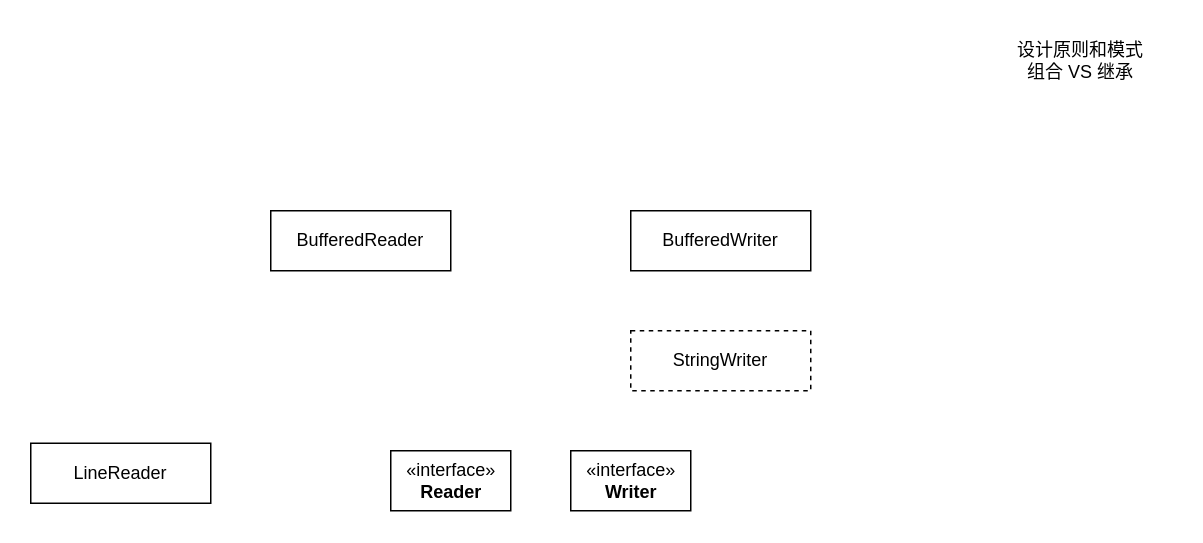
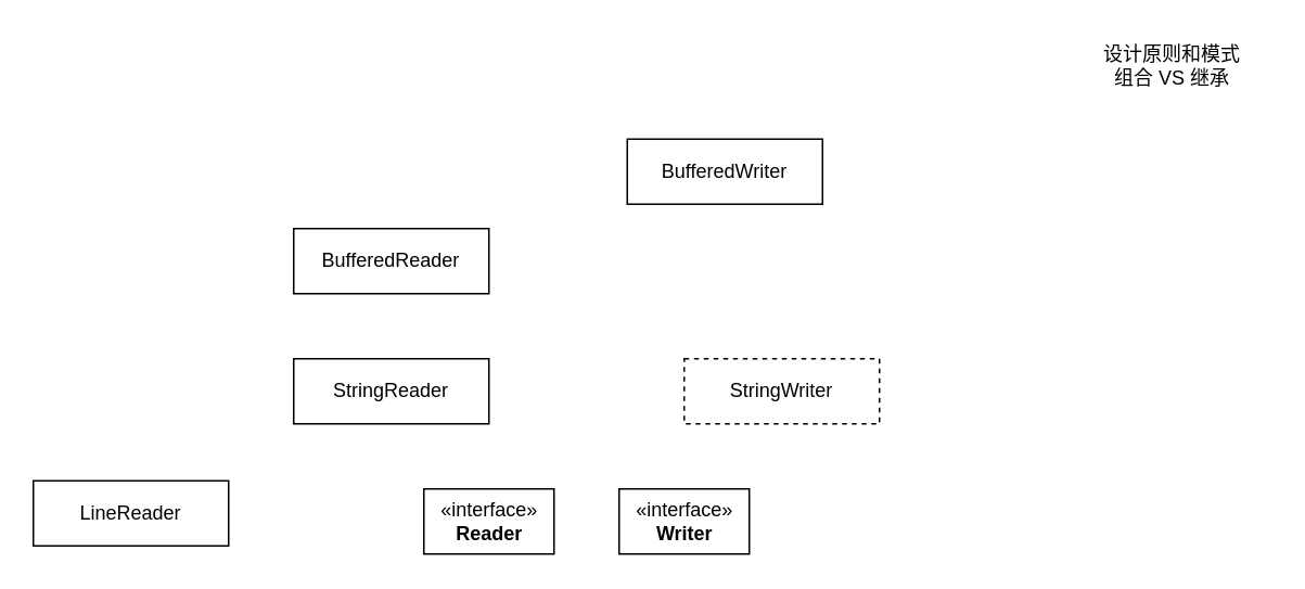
  <mxCell id="0" />
  <mxCell id="1" parent="0" />
  <mxCell id="2" value="BufferedReader" style="rounded=0;whiteSpace=wrap;html=1;" vertex="1" parent="1"><mxGeometry x="180" y="140" width="120" height="40" as="geometry" /></mxCell>
- <mxCell id="3" value="BufferedWriter" style="rounded=0;whiteSpace=wrap;html=1;" vertex="1" parent="1"><mxGeometry x="420" y="140" width="120" height="40" as="geometry" /></mxCell>
+ <mxCell id="3" value="BufferedWriter" style="rounded=0;whiteSpace=wrap;html=1;" vertex="1" parent="1"><mxGeometry x="385" y="85" width="120" height="40" as="geometry" /></mxCell>
  <mxCell id="4" value="LineReader" style="rounded=0;whiteSpace=wrap;html=1;" vertex="1" parent="1"><mxGeometry x="20" y="295" width="120" height="40" as="geometry" /></mxCell>
  <mxCell id="5" value="设计原则和模式&lt;br&gt;组合 VS 继承" style="text;html=1;strokeColor=none;fillColor=none;align=center;verticalAlign=middle;whiteSpace=wrap;rounded=0;" vertex="1" parent="1"><mxGeometry x="660" y="20" width="120" height="40" as="geometry" /></mxCell>
  <mxCell id="6" value="«interface»&lt;br&gt;&lt;b&gt;Reader&lt;/b&gt;" style="html=1;" vertex="1" parent="1"><mxGeometry x="260" y="300" width="80" height="40" as="geometry" /></mxCell>
  <mxCell id="7" value="«interface»&lt;br&gt;&lt;b&gt;Writer&lt;/b&gt;" style="html=1;" vertex="1" parent="1"><mxGeometry x="380" y="300" width="80" height="40" as="geometry" /></mxCell>
+ <mxCell id="8" value="StringReader" style="rounded=0;whiteSpace=wrap;html=1;" vertex="1" parent="1"><mxGeometry x="180" y="220" width="120" height="40" as="geometry" /></mxCell>
  <mxCell id="9" value="StringWriter" style="rounded=0;whiteSpace=wrap;html=1;dashed=1;" vertex="1" parent="1"><mxGeometry x="420" y="220" width="120" height="40" as="geometry" /></mxCell>
